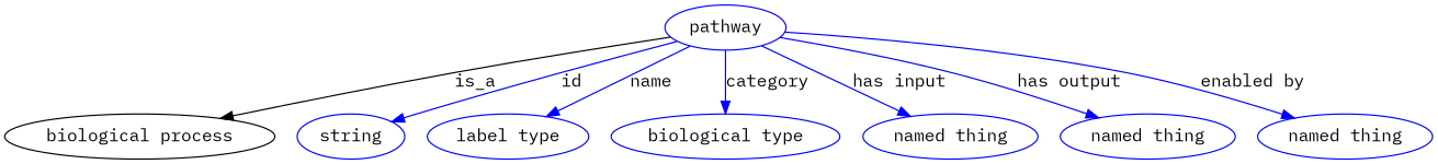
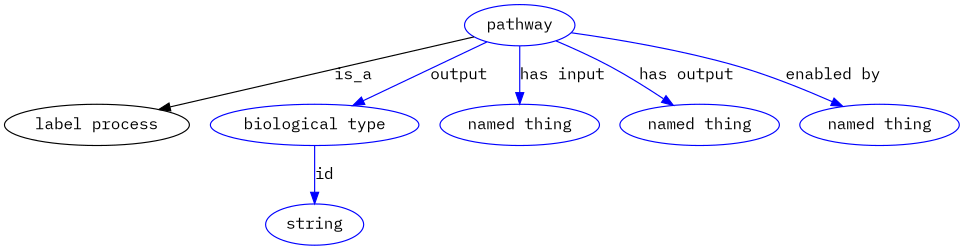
  digraph {
    fontname="IBM Plex Mono"
    node [color=blue fontname="IBM Plex Mono"]
    edge [fontname="IBM Plex Mono" color=blue style=solid]
    n1 [height=0.5 label=pathway width=1.1193]
-   "biological process" [height=0.5 width=2.0762 color=""]
+   "biological process" [height=0.5 width=2.0762 label="label process" color=""]
    n3 [height=0.5 label=string width=0.84854]
-   n4 [height=0.5 label="label type" width=1.2638]
    n5 [height=0.5 label="biological type" width=1.6249]
    n6 [height=0.5 label="named thing" width=1.5346]
    n7 [height=0.5 label="named thing" width=1.5346]
    n8 [height=0.5 label="named thing" width=1.5346]
    n1 -> "biological process" [label=is_a color="" style=""]
-   n1 -> n3 [label=id]
-   n1 -> n4 [label=name]
-   n1 -> n5 [label=category]
+   n5 -> n3 [label=id]
+   n1 -> n5 [label=output]
    n1 -> n6 [label="has input"]
    n1 -> n7 [label="has output"]
    n1 -> n8 [label="enabled by"]
  }
